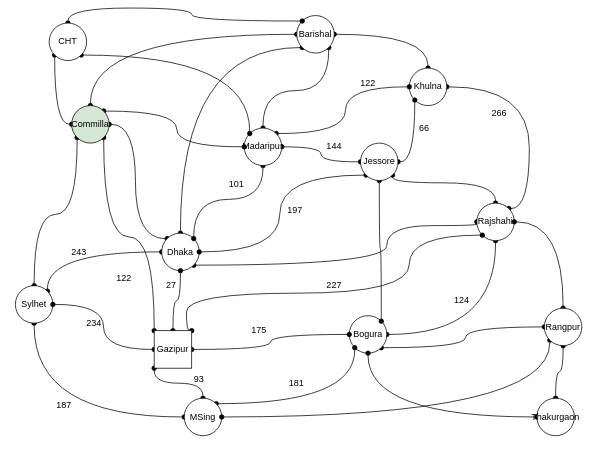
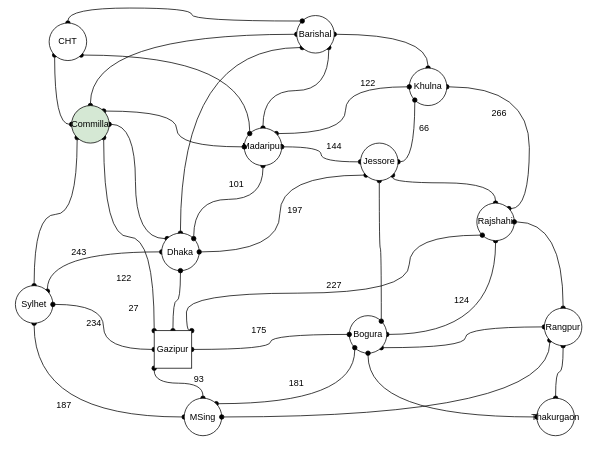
  <mxCell id="0" />
  <mxCell id="1" parent="0" />
- <mxCell id="2" style="edgeStyle=orthogonalEdgeStyle;curved=1;rounded=0;orthogonalLoop=1;jettySize=auto;html=1;exitX=1;exitY=1;exitDx=0;exitDy=0;entryX=0;entryY=0.5;entryDx=0;entryDy=0;endArrow=oval;endFill=1;startArrow=oval;startFill=1;" edge="1" parent="1" source="6" target="10"><mxGeometry relative="1" as="geometry"><Array as="points"><mxPoint x="515" y="353" /><mxPoint x="515" y="300" /><mxPoint x="635" y="300" /></Array></mxGeometry></mxCell>
  <mxCell id="3" style="edgeStyle=orthogonalEdgeStyle;curved=1;rounded=0;orthogonalLoop=1;jettySize=auto;html=1;exitX=0;exitY=0.5;exitDx=0;exitDy=0;entryX=1;entryY=0;entryDx=0;entryDy=0;startArrow=oval;startFill=1;endArrow=oval;endFill=1;" edge="1" parent="1" source="6" target="26"><mxGeometry relative="1" as="geometry" /></mxCell>
  <mxCell id="4" style="edgeStyle=orthogonalEdgeStyle;curved=1;rounded=0;orthogonalLoop=1;jettySize=auto;html=1;exitX=0;exitY=0;exitDx=0;exitDy=0;entryX=1;entryY=0.5;entryDx=0;entryDy=0;startArrow=oval;startFill=1;endArrow=oval;endFill=1;" edge="1" parent="1" source="6" target="39"><mxGeometry relative="1" as="geometry" /></mxCell>
  <mxCell id="5" style="edgeStyle=orthogonalEdgeStyle;curved=1;rounded=0;orthogonalLoop=1;jettySize=auto;html=1;exitX=0.5;exitY=0;exitDx=0;exitDy=0;entryX=0;entryY=1;entryDx=0;entryDy=0;startArrow=oval;startFill=1;endArrow=oval;endFill=1;" edge="1" parent="1" source="6" target="40"><mxGeometry relative="1" as="geometry"><Array as="points"><mxPoint x="240" y="63" /></Array></mxGeometry></mxCell>
  <mxCell id="6" value="Dhaka" style="ellipse;whiteSpace=wrap;html=1;aspect=fixed;" vertex="1" parent="1"><mxGeometry x="215" y="310" width="50" height="50" as="geometry" /></mxCell>
  <mxCell id="7" style="edgeStyle=orthogonalEdgeStyle;curved=1;rounded=0;orthogonalLoop=1;jettySize=auto;html=1;exitX=0.5;exitY=1;exitDx=0;exitDy=0;entryX=1;entryY=0.5;entryDx=0;entryDy=0;startArrow=oval;startFill=1;endArrow=oval;endFill=1;" edge="1" parent="1" source="10" target="12"><mxGeometry relative="1" as="geometry" /></mxCell>
  <mxCell id="8" style="edgeStyle=orthogonalEdgeStyle;curved=1;rounded=0;orthogonalLoop=1;jettySize=auto;html=1;entryX=1;entryY=0.5;entryDx=0;entryDy=0;exitX=1;exitY=0;exitDx=0;exitDy=0;startArrow=oval;startFill=1;endArrow=oval;endFill=1;" edge="1" parent="1" source="10" target="14"><mxGeometry relative="1" as="geometry"><mxPoint x="825" y="290" as="sourcePoint" /><Array as="points"><mxPoint x="705" y="277" /><mxPoint x="705" y="115" /></Array></mxGeometry></mxCell>
  <mxCell id="9" style="edgeStyle=orthogonalEdgeStyle;curved=1;rounded=0;orthogonalLoop=1;jettySize=auto;html=1;exitX=0.5;exitY=0;exitDx=0;exitDy=0;entryX=1;entryY=1;entryDx=0;entryDy=0;startArrow=oval;startFill=1;endArrow=oval;endFill=1;" edge="1" parent="1" source="10" target="19"><mxGeometry relative="1" as="geometry"><Array as="points"><mxPoint x="660" y="243" /></Array></mxGeometry></mxCell>
  <mxCell id="10" value="Rajshahi" style="ellipse;whiteSpace=wrap;html=1;aspect=fixed;" vertex="1" parent="1"><mxGeometry x="635" y="270" width="50" height="50" as="geometry" /></mxCell>
  <mxCell id="11" style="edgeStyle=orthogonalEdgeStyle;curved=1;rounded=0;orthogonalLoop=1;jettySize=auto;html=1;exitX=1;exitY=1;exitDx=0;exitDy=0;entryX=0;entryY=0.5;entryDx=0;entryDy=0;startArrow=oval;startFill=1;endArrow=oval;endFill=1;" edge="1" parent="1" source="12" target="47"><mxGeometry relative="1" as="geometry" /></mxCell>
  <mxCell id="12" value="Bogura" style="ellipse;whiteSpace=wrap;html=1;aspect=fixed;" vertex="1" parent="1"><mxGeometry x="465" y="420" width="50" height="50" as="geometry" /></mxCell>
  <mxCell id="13" style="edgeStyle=orthogonalEdgeStyle;curved=1;rounded=0;orthogonalLoop=1;jettySize=auto;html=1;exitX=0.5;exitY=0;exitDx=0;exitDy=0;entryX=1;entryY=0.5;entryDx=0;entryDy=0;startArrow=oval;startFill=1;endArrow=oval;endFill=1;" edge="1" parent="1" source="14" target="40"><mxGeometry relative="1" as="geometry" /></mxCell>
  <mxCell id="14" value="Khulna" style="ellipse;whiteSpace=wrap;html=1;aspect=fixed;" vertex="1" parent="1"><mxGeometry x="545" y="90" width="50" height="50" as="geometry" /></mxCell>
  <mxCell id="15" style="edgeStyle=orthogonalEdgeStyle;curved=1;rounded=0;orthogonalLoop=1;jettySize=auto;html=1;exitX=1;exitY=0.5;exitDx=0;exitDy=0;entryX=0;entryY=1;entryDx=0;entryDy=0;startArrow=oval;startFill=1;endArrow=oval;endFill=1;" edge="1" parent="1" source="19" target="14"><mxGeometry relative="1" as="geometry" /></mxCell>
  <mxCell id="16" style="edgeStyle=orthogonalEdgeStyle;curved=1;rounded=0;orthogonalLoop=1;jettySize=auto;html=1;exitX=0;exitY=0.5;exitDx=0;exitDy=0;startArrow=oval;startFill=1;endArrow=oval;endFill=1;" edge="1" parent="1" source="19" target="23"><mxGeometry relative="1" as="geometry" /></mxCell>
  <mxCell id="17" style="edgeStyle=orthogonalEdgeStyle;curved=1;rounded=0;orthogonalLoop=1;jettySize=auto;html=1;exitX=0;exitY=1;exitDx=0;exitDy=0;entryX=1;entryY=0.5;entryDx=0;entryDy=0;startArrow=oval;startFill=1;endArrow=oval;endFill=1;" edge="1" parent="1" source="19" target="6"><mxGeometry relative="1" as="geometry" /></mxCell>
  <mxCell id="18" style="edgeStyle=orthogonalEdgeStyle;curved=1;rounded=0;orthogonalLoop=1;jettySize=auto;html=1;exitX=0.5;exitY=1;exitDx=0;exitDy=0;entryX=1;entryY=0;entryDx=0;entryDy=0;startArrow=oval;startFill=1;endArrow=oval;endFill=1;" edge="1" parent="1" source="19" target="12"><mxGeometry relative="1" as="geometry" /></mxCell>
  <mxCell id="19" value="Jessore" style="ellipse;whiteSpace=wrap;html=1;aspect=fixed;" vertex="1" parent="1"><mxGeometry x="480" y="190" width="50" height="50" as="geometry" /></mxCell>
  <mxCell id="20" style="edgeStyle=orthogonalEdgeStyle;curved=1;rounded=0;orthogonalLoop=1;jettySize=auto;html=1;exitX=0.5;exitY=1;exitDx=0;exitDy=0;entryX=1;entryY=0;entryDx=0;entryDy=0;startArrow=oval;startFill=1;endArrow=oval;endFill=1;" edge="1" parent="1" source="23" target="6"><mxGeometry relative="1" as="geometry" /></mxCell>
  <mxCell id="21" style="edgeStyle=orthogonalEdgeStyle;curved=1;rounded=0;orthogonalLoop=1;jettySize=auto;html=1;exitX=1;exitY=0;exitDx=0;exitDy=0;entryX=0;entryY=0.5;entryDx=0;entryDy=0;startArrow=oval;startFill=1;endArrow=oval;endFill=1;" edge="1" parent="1" source="23" target="14"><mxGeometry relative="1" as="geometry" /></mxCell>
  <mxCell id="22" style="edgeStyle=orthogonalEdgeStyle;curved=1;rounded=0;orthogonalLoop=1;jettySize=auto;html=1;exitX=0.5;exitY=0;exitDx=0;exitDy=0;entryX=1;entryY=1;entryDx=0;entryDy=0;startArrow=oval;startFill=1;endArrow=oval;endFill=1;" edge="1" parent="1" source="23" target="40"><mxGeometry relative="1" as="geometry" /></mxCell>
  <mxCell id="23" value="Madaripur" style="ellipse;whiteSpace=wrap;html=1;aspect=fixed;" vertex="1" parent="1"><mxGeometry x="325" width="50" height="50" as="geometry" y="170" /></mxCell>
  <mxCell id="24" style="edgeStyle=orthogonalEdgeStyle;curved=1;rounded=0;orthogonalLoop=1;jettySize=auto;html=1;exitX=0.5;exitY=1;exitDx=0;exitDy=0;entryX=0;entryY=0.5;entryDx=0;entryDy=0;startArrow=oval;startFill=1;endArrow=oval;endFill=1;" edge="1" parent="1" source="26" target="29"><mxGeometry relative="1" as="geometry" /></mxCell>
  <mxCell id="25" style="edgeStyle=orthogonalEdgeStyle;curved=1;rounded=0;orthogonalLoop=1;jettySize=auto;html=1;exitX=0.5;exitY=0;exitDx=0;exitDy=0;entryX=0;entryY=1;entryDx=0;entryDy=0;startArrow=oval;startFill=1;endArrow=oval;endFill=1;" edge="1" parent="1" source="26" target="39"><mxGeometry relative="1" as="geometry" /></mxCell>
  <mxCell id="26" value="Sylhet" style="ellipse;whiteSpace=wrap;html=1;aspect=fixed;" vertex="1" parent="1"><mxGeometry x="20" y="380" width="50" height="50" as="geometry" /></mxCell>
  <mxCell id="27" style="edgeStyle=orthogonalEdgeStyle;curved=1;rounded=0;orthogonalLoop=1;jettySize=auto;html=1;exitX=0.5;exitY=0;exitDx=0;exitDy=0;entryX=0;entryY=1;entryDx=0;entryDy=0;startArrow=oval;startFill=1;endArrow=oval;endFill=1;" edge="1" parent="1" source="29" target="35"><mxGeometry relative="1" as="geometry" /></mxCell>
  <mxCell id="28" style="edgeStyle=orthogonalEdgeStyle;curved=1;rounded=0;orthogonalLoop=1;jettySize=auto;html=1;exitX=1;exitY=0;exitDx=0;exitDy=0;entryX=0;entryY=1;entryDx=0;entryDy=0;startArrow=oval;startFill=1;endArrow=oval;endFill=1;" edge="1" parent="1" source="29" target="12"><mxGeometry relative="1" as="geometry" /></mxCell>
  <mxCell id="29" value="MSing" style="ellipse;whiteSpace=wrap;html=1;aspect=fixed;" vertex="1" parent="1"><mxGeometry x="245" y="530" width="50" height="50" as="geometry" /></mxCell>
  <mxCell id="30" style="edgeStyle=orthogonalEdgeStyle;curved=1;rounded=0;orthogonalLoop=1;jettySize=auto;html=1;exitX=0.5;exitY=0;exitDx=0;exitDy=0;entryX=0.5;entryY=1;entryDx=0;entryDy=0;startArrow=oval;startFill=1;endArrow=oval;endFill=1;" edge="1" parent="1" source="35" target="6"><mxGeometry relative="1" as="geometry" /></mxCell>
  <mxCell id="31" style="edgeStyle=orthogonalEdgeStyle;curved=1;rounded=0;orthogonalLoop=1;jettySize=auto;html=1;exitX=0;exitY=0.5;exitDx=0;exitDy=0;entryX=1;entryY=0.5;entryDx=0;entryDy=0;startArrow=oval;startFill=1;endArrow=oval;endFill=1;" edge="1" parent="1" source="35" target="26"><mxGeometry relative="1" as="geometry" /></mxCell>
  <mxCell id="32" style="edgeStyle=orthogonalEdgeStyle;curved=1;rounded=0;orthogonalLoop=1;jettySize=auto;html=1;exitX=1;exitY=0.5;exitDx=0;exitDy=0;entryX=0;entryY=0.5;entryDx=0;entryDy=0;startArrow=oval;startFill=1;endArrow=oval;endFill=1;" edge="1" parent="1" source="35" target="12"><mxGeometry relative="1" as="geometry" /></mxCell>
  <mxCell id="33" style="edgeStyle=orthogonalEdgeStyle;curved=1;rounded=0;orthogonalLoop=1;jettySize=auto;html=1;exitX=1;exitY=0;exitDx=0;exitDy=0;entryX=0;entryY=1;entryDx=0;entryDy=0;startArrow=oval;startFill=1;endArrow=oval;endFill=1;" edge="1" parent="1" source="35" target="10"><mxGeometry relative="1" as="geometry"><Array as="points"><mxPoint x="248" y="390" /><mxPoint x="545" y="390" /><mxPoint x="545" y="313" /></Array></mxGeometry></mxCell>
  <mxCell id="34" style="edgeStyle=orthogonalEdgeStyle;curved=1;rounded=0;orthogonalLoop=1;jettySize=auto;html=1;exitX=0;exitY=0;exitDx=0;exitDy=0;entryX=1;entryY=1;entryDx=0;entryDy=0;startArrow=oval;startFill=1;endArrow=oval;endFill=1;" edge="1" parent="1" source="35" target="39"><mxGeometry relative="1" as="geometry" /></mxCell>
  <mxCell id="35" value="Gazipur" style="whiteSpace=wrap;html=1;aspect=fixed;rounded=0;" vertex="1" parent="1"><mxGeometry x="205" y="440" width="50" height="50" as="geometry" /></mxCell>
  <mxCell id="36" style="edgeStyle=orthogonalEdgeStyle;curved=1;rounded=0;orthogonalLoop=1;jettySize=auto;html=1;exitX=1;exitY=0;exitDx=0;exitDy=0;entryX=0;entryY=0.5;entryDx=0;entryDy=0;startArrow=oval;startFill=1;endArrow=oval;endFill=1;" edge="1" parent="1" source="39" target="23"><mxGeometry relative="1" as="geometry" /></mxCell>
  <mxCell id="37" style="edgeStyle=orthogonalEdgeStyle;curved=1;rounded=0;orthogonalLoop=1;jettySize=auto;html=1;exitX=0.5;exitY=0;exitDx=0;exitDy=0;entryX=0;entryY=0.5;entryDx=0;entryDy=0;startArrow=oval;startFill=1;endArrow=oval;endFill=1;" edge="1" parent="1" source="39" target="40"><mxGeometry relative="1" as="geometry" /></mxCell>
  <mxCell id="38" style="edgeStyle=orthogonalEdgeStyle;curved=1;rounded=0;orthogonalLoop=1;jettySize=auto;html=1;exitX=0;exitY=0.5;exitDx=0;exitDy=0;entryX=0;entryY=1;entryDx=0;entryDy=0;startArrow=oval;startFill=1;endArrow=oval;endFill=1;" edge="1" parent="1" source="39" target="43"><mxGeometry relative="1" as="geometry" /></mxCell>
  <mxCell id="39" value="Commilla" style="ellipse;whiteSpace=wrap;html=1;aspect=fixed;fillColor=#d5e8d4;" vertex="1" parent="1"><mxGeometry x="95" y="140" width="50" height="50" as="geometry" /></mxCell>
  <mxCell id="40" value="Barishal" style="ellipse;whiteSpace=wrap;html=1;aspect=fixed;" vertex="1" parent="1"><mxGeometry x="395" y="20" width="50" height="50" as="geometry" /></mxCell>
  <mxCell id="41" style="edgeStyle=orthogonalEdgeStyle;curved=1;rounded=0;orthogonalLoop=1;jettySize=auto;html=1;exitX=0.5;exitY=0;exitDx=0;exitDy=0;entryX=0;entryY=0;entryDx=0;entryDy=0;startArrow=oval;startFill=1;endArrow=oval;endFill=1;" edge="1" parent="1" source="43" target="40"><mxGeometry relative="1" as="geometry" /></mxCell>
  <mxCell id="42" style="edgeStyle=orthogonalEdgeStyle;curved=1;rounded=0;orthogonalLoop=1;jettySize=auto;html=1;exitX=1;exitY=1;exitDx=0;exitDy=0;entryX=0;entryY=0;entryDx=0;entryDy=0;startArrow=oval;startFill=1;endArrow=oval;endFill=1;" edge="1" parent="1" source="43" target="23"><mxGeometry relative="1" as="geometry" /></mxCell>
  <mxCell id="43" value="CHT" style="ellipse;whiteSpace=wrap;html=1;aspect=fixed;" vertex="1" parent="1"><mxGeometry x="65" y="30" width="50" height="50" as="geometry" /></mxCell>
  <mxCell id="44" style="edgeStyle=orthogonalEdgeStyle;curved=1;rounded=0;orthogonalLoop=1;jettySize=auto;html=1;exitX=0.5;exitY=0;exitDx=0;exitDy=0;entryX=1;entryY=0.5;entryDx=0;entryDy=0;startArrow=oval;startFill=1;endArrow=oval;endFill=1;" edge="1" parent="1" source="47" target="10"><mxGeometry relative="1" as="geometry" /></mxCell>
  <mxCell id="45" style="edgeStyle=orthogonalEdgeStyle;curved=1;rounded=0;orthogonalLoop=1;jettySize=auto;html=1;exitX=0.5;exitY=1;exitDx=0;exitDy=0;startArrow=oval;startFill=1;endArrow=oval;endFill=1;" edge="1" parent="1" source="47" target="49"><mxGeometry relative="1" as="geometry" /></mxCell>
  <mxCell id="46" style="edgeStyle=orthogonalEdgeStyle;curved=1;rounded=0;orthogonalLoop=1;jettySize=auto;html=1;exitX=0;exitY=1;exitDx=0;exitDy=0;entryX=1;entryY=0.5;entryDx=0;entryDy=0;startArrow=oval;startFill=1;endArrow=oval;endFill=1;" edge="1" parent="1" source="47" target="29"><mxGeometry relative="1" as="geometry"><Array as="points"><mxPoint x="732" y="555" /></Array></mxGeometry></mxCell>
  <mxCell id="47" value="Rangpur" style="ellipse;whiteSpace=wrap;html=1;aspect=fixed;" vertex="1" parent="1"><mxGeometry x="725" y="410" width="50" height="50" as="geometry" /></mxCell>
  <mxCell id="48" style="edgeStyle=orthogonalEdgeStyle;curved=1;rounded=0;orthogonalLoop=1;jettySize=auto;html=1;exitX=0;exitY=0.5;exitDx=0;exitDy=0;entryX=0.5;entryY=1;entryDx=0;entryDy=0;startArrow=oval;startFill=1;endArrow=oval;endFill=1;" edge="1" parent="1" source="49" target="12"><mxGeometry relative="1" as="geometry" /></mxCell>
  <mxCell id="49" value="Thakurgaon" style="ellipse;whiteSpace=wrap;html=1;aspect=fixed;" vertex="1" parent="1"><mxGeometry x="715" y="530" width="50" height="50" as="geometry" /></mxCell>
  <mxCell id="50" value="124" style="text;html=1;strokeColor=none;fillColor=none;align=center;verticalAlign=middle;whiteSpace=wrap;rounded=0;" vertex="1" parent="1"><mxGeometry x="595" y="390" width="40" height="20" as="geometry" /></mxCell>
  <mxCell id="51" value="266" style="text;html=1;strokeColor=none;fillColor=none;align=center;verticalAlign=middle;whiteSpace=wrap;rounded=0;" vertex="1" parent="1"><mxGeometry x="645" y="140" width="40" height="20" as="geometry" /></mxCell>
  <mxCell id="52" value="66" style="text;html=1;strokeColor=none;fillColor=none;align=center;verticalAlign=middle;whiteSpace=wrap;rounded=0;" vertex="1" parent="1"><mxGeometry x="545" y="160" width="40" height="20" as="geometry" /></mxCell>
  <mxCell id="53" value="144" style="text;html=1;strokeColor=none;fillColor=none;align=center;verticalAlign=middle;whiteSpace=wrap;rounded=0;" vertex="1" parent="1"><mxGeometry x="425" y="185" width="40" height="20" as="geometry" /></mxCell>
  <mxCell id="54" value="197" style="text;html=1;strokeColor=none;fillColor=none;align=center;verticalAlign=middle;whiteSpace=wrap;rounded=0;" vertex="1" parent="1"><mxGeometry x="373" y="270" width="40" height="20" as="geometry" /></mxCell>
  <mxCell id="55" value="101" style="text;html=1;strokeColor=none;fillColor=none;align=center;verticalAlign=middle;whiteSpace=wrap;rounded=0;" vertex="1" parent="1"><mxGeometry x="295" y="235" width="40" height="20" as="geometry" /></mxCell>
  <mxCell id="56" value="122" style="text;html=1;strokeColor=none;fillColor=none;align=center;verticalAlign=middle;whiteSpace=wrap;rounded=0;" vertex="1" parent="1"><mxGeometry x="470" y="100" width="40" height="20" as="geometry" /></mxCell>
  <mxCell id="57" value="243" style="text;html=1;strokeColor=none;fillColor=none;align=center;verticalAlign=middle;whiteSpace=wrap;rounded=0;" vertex="1" parent="1"><mxGeometry x="85" y="330" width="40" height="10" as="geometry" /></mxCell>
  <mxCell id="58" value="187" style="text;html=1;strokeColor=none;fillColor=none;align=center;verticalAlign=middle;whiteSpace=wrap;rounded=0;" vertex="1" parent="1"><mxGeometry x="65" y="530" width="40" height="20" as="geometry" /></mxCell>
  <mxCell id="59" value="93" style="text;html=1;strokeColor=none;fillColor=none;align=center;verticalAlign=middle;whiteSpace=wrap;rounded=0;" vertex="1" parent="1"><mxGeometry x="245" y="500" width="40" height="10" as="geometry" /></mxCell>
- <mxCell id="60" value="27" style="text;html=1;strokeColor=none;fillColor=none;align=center;verticalAlign=middle;whiteSpace=wrap;rounded=0;" vertex="1" parent="1"><mxGeometry x="208" y="370" width="40" height="20" as="geometry" /></mxCell>
+ <mxCell id="60" value="27" style="text;html=1;strokeColor=none;fillColor=none;align=center;verticalAlign=middle;whiteSpace=wrap;rounded=0;" vertex="1" parent="1"><mxGeometry x="158" y="400" width="40" height="20" as="geometry" /></mxCell>
  <mxCell id="61" value="181" style="text;html=1;strokeColor=none;fillColor=none;align=center;verticalAlign=middle;whiteSpace=wrap;rounded=0;" vertex="1" parent="1"><mxGeometry x="375" y="500" width="40" height="20" as="geometry" /></mxCell>
  <mxCell id="62" value="234" style="text;html=1;strokeColor=none;fillColor=none;align=center;verticalAlign=middle;whiteSpace=wrap;rounded=0;" vertex="1" parent="1"><mxGeometry x="105" y="420" width="40" height="20" as="geometry" /></mxCell>
  <mxCell id="63" value="175" style="text;html=1;strokeColor=none;fillColor=none;align=center;verticalAlign=middle;whiteSpace=wrap;rounded=0;" vertex="1" parent="1"><mxGeometry x="325" y="430" width="40" height="20" as="geometry" /></mxCell>
  <mxCell id="64" value="227" style="text;html=1;strokeColor=none;fillColor=none;align=center;verticalAlign=middle;whiteSpace=wrap;rounded=0;" vertex="1" parent="1"><mxGeometry x="425" y="369" width="40" height="20" as="geometry" /></mxCell>
  <mxCell id="65" value="122" style="text;html=1;strokeColor=none;fillColor=none;align=center;verticalAlign=middle;whiteSpace=wrap;rounded=0;" vertex="1" parent="1"><mxGeometry x="145" y="360" width="40" height="20" as="geometry" /></mxCell>
